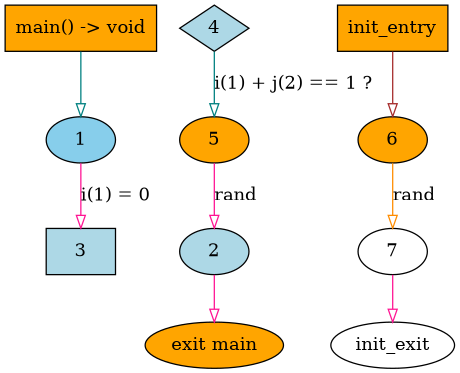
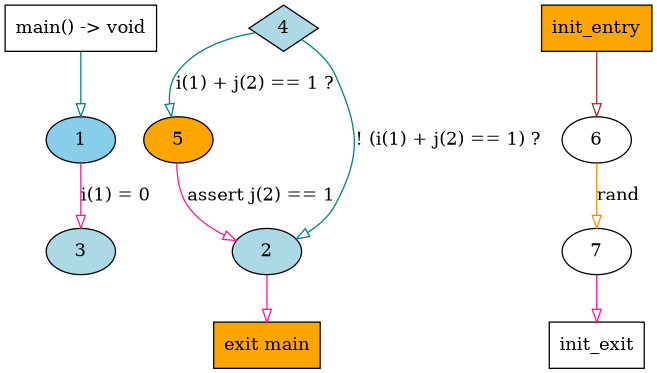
  digraph {
    node [fillcolor=orange style=filled]
    edge [arrowhead=onormal color=deeppink]
    1 [fillcolor=skyblue]
-   3 [fillcolor=lightblue shape=box]
+   3 [fillcolor=lightblue]
    4 [fillcolor=lightblue shape=diamond]
    5
    2 [fillcolor=lightblue]
-   n6 [label="exit main" shape=ellipse]
-   6
+   n6 [label="exit main" shape=box]
+   6 [fillcolor=white]
    7 [fillcolor=white]
-   init_exit [fillcolor=white shape=ellipse]
-   n10 [label="main() -> void" shape=box]
+   init_exit [fillcolor=white shape=box]
+   n10 [fillcolor=white label="main() -> void" shape=box]
    init_entry [shape=box]
    1 -> 3 [label="i(1) = 0"]
    4 -> 5 [color=teal label="i(1) + j(2) == 1 ?"]
-   5 -> 2 [label=rand]
+   4 -> 2 [color=teal label="! (i(1) + j(2) == 1) ?"]
+   5 -> 2 [label="assert j(2) == 1"]
    2 -> n6
    6 -> 7 [color=darkorange label=rand]
    7 -> init_exit
    n10 -> 1 [color=teal]
    init_entry -> 6 [color=brown]
  }
